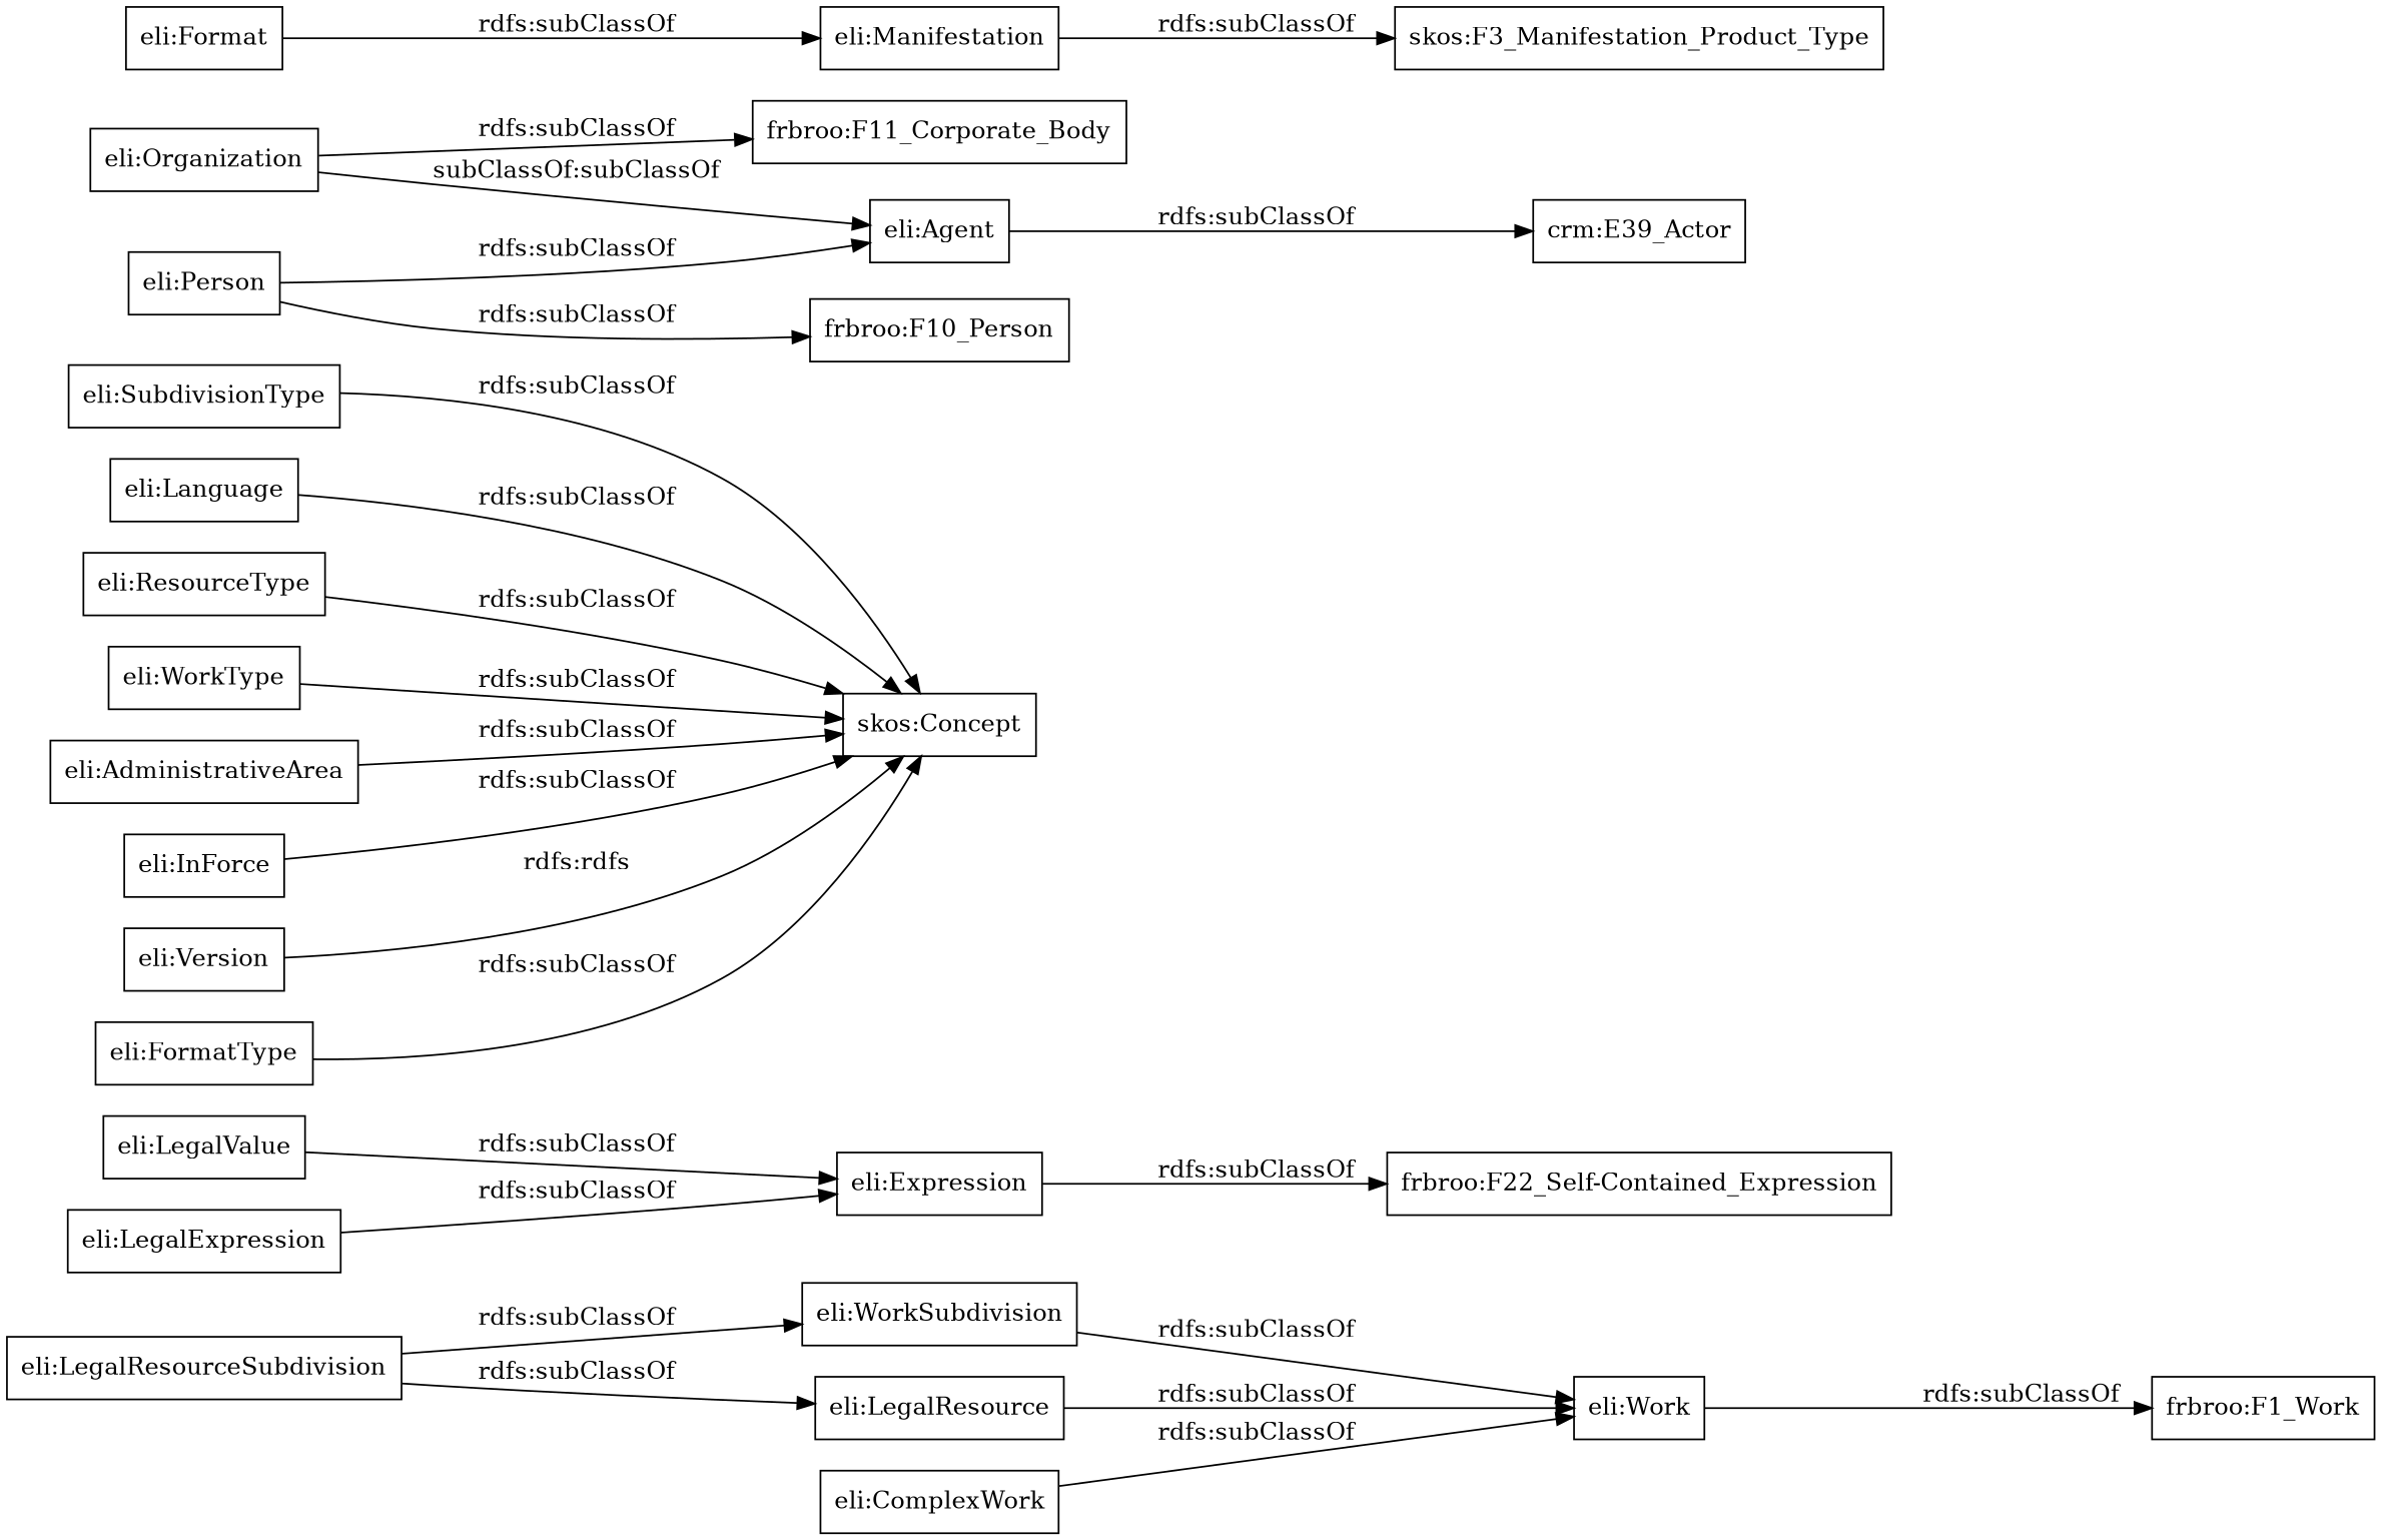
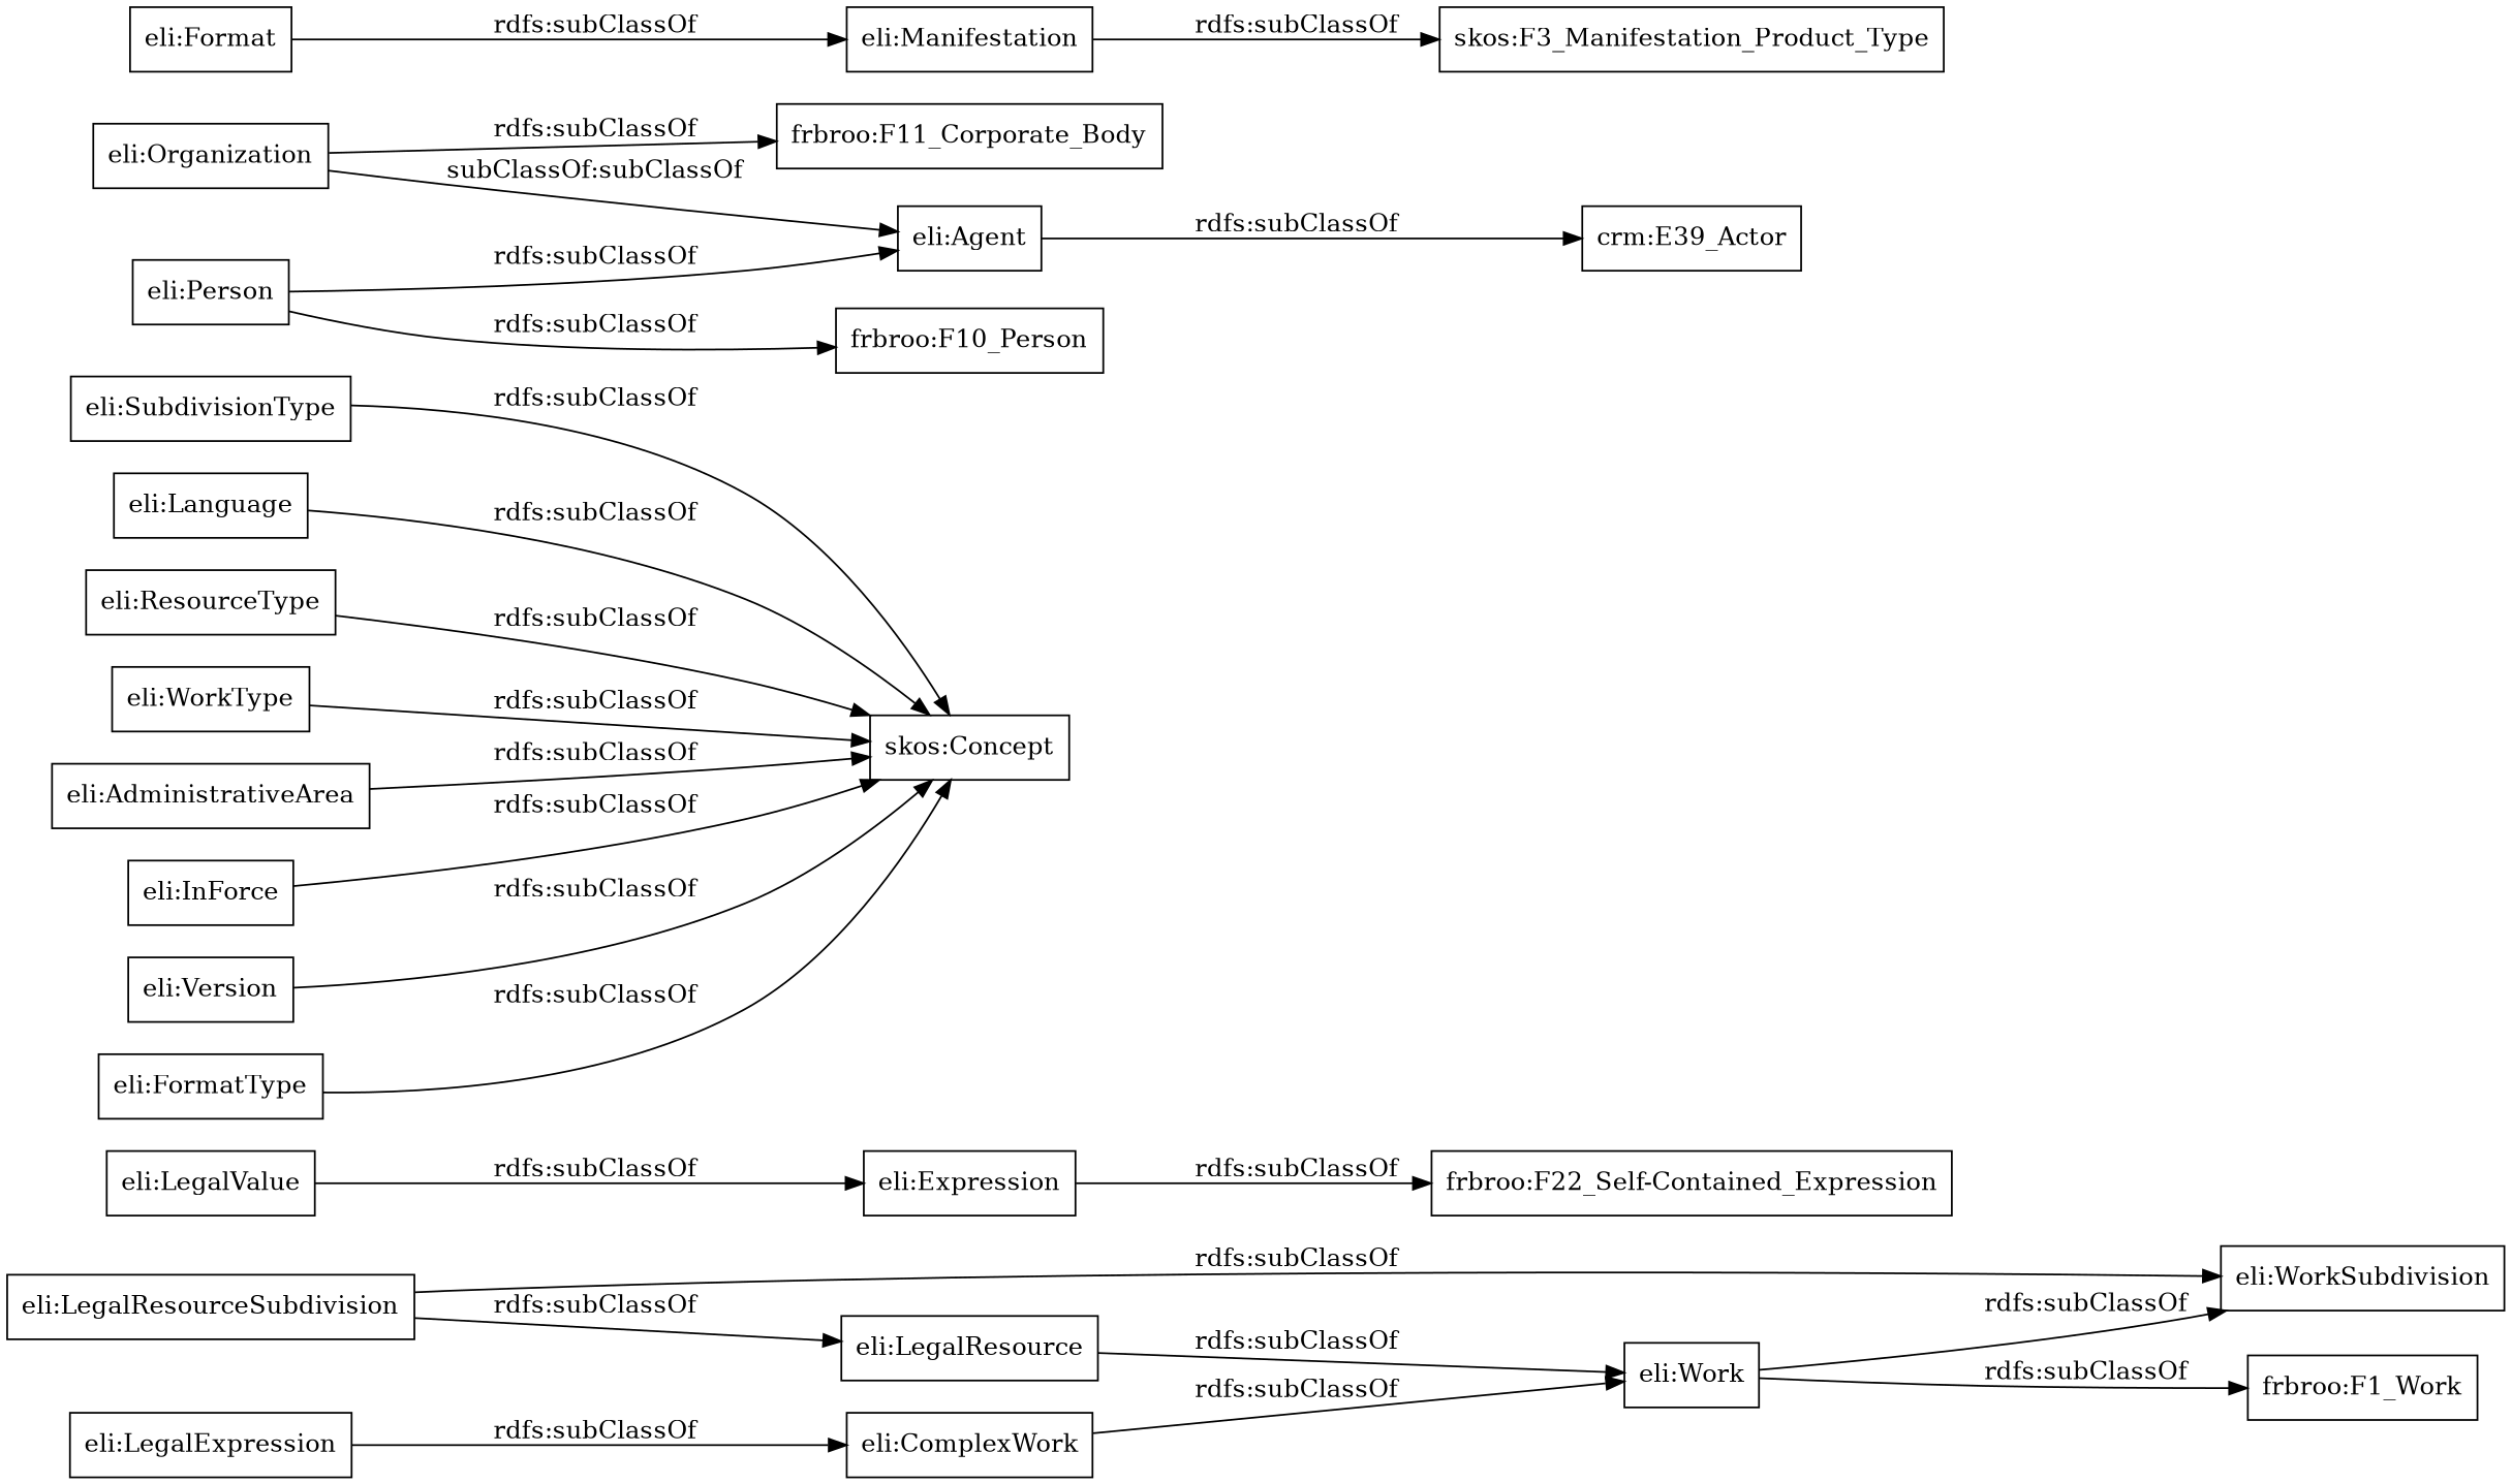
  digraph {
    rankdir=LR
    node [color=black shape=rectangle]
    "eli:LegalResourceSubdivision"
    "eli:WorkSubdivision"
    "eli:LegalResource"
    "eli:Work"
    "eli:LegalValue"
    "eli:Expression"
    "frbroo:F22_Self-Contained_Expression"
    "eli:SubdivisionType"
    "skos:Concept"
    "eli:Language"
    "eli:ResourceType"
    "frbroo:F1_Work"
    "eli:Organization"
    "frbroo:F11_Corporate_Body"
    "eli:Agent"
    "crm:E39_Actor"
    "eli:ComplexWork"
    n18 [label="skos:F3_Manifestation_Product_Type"]
    "eli:Manifestation"
    "eli:WorkType"
    "eli:Person"
    "frbroo:F10_Person"
    "eli:Format"
    "eli:AdministrativeArea"
    "eli:LegalExpression"
    "eli:InForce"
    "eli:Version"
    "eli:FormatType"
    "eli:LegalResourceSubdivision" -> "eli:WorkSubdivision" [label="rdfs:subClassOf"]
    "eli:LegalResourceSubdivision" -> "eli:LegalResource" [label="rdfs:subClassOf"]
-   "eli:WorkSubdivision" -> "eli:Work" [label="rdfs:subClassOf"]
+   "eli:Work" -> "eli:WorkSubdivision" [label="rdfs:subClassOf"]
    "eli:LegalResource" -> "eli:Work" [label="rdfs:subClassOf"]
    "eli:Work" -> "frbroo:F1_Work" [label="rdfs:subClassOf"]
    "eli:LegalValue" -> "eli:Expression" [label="rdfs:subClassOf"]
    "eli:Expression" -> "frbroo:F22_Self-Contained_Expression" [label="rdfs:subClassOf"]
    "eli:SubdivisionType" -> "skos:Concept" [label="rdfs:subClassOf"]
    "eli:Language" -> "skos:Concept" [label="rdfs:subClassOf"]
    "eli:ResourceType" -> "skos:Concept" [label="rdfs:subClassOf"]
    "eli:Organization" -> "frbroo:F11_Corporate_Body" [label="rdfs:subClassOf"]
    "eli:Organization" -> "eli:Agent" [label="subClassOf:subClassOf"]
    "eli:Agent" -> "crm:E39_Actor" [label="rdfs:subClassOf"]
    "eli:ComplexWork" -> "eli:Work" [label="rdfs:subClassOf"]
    "eli:Manifestation" -> n18 [label="rdfs:subClassOf"]
    "eli:WorkType" -> "skos:Concept" [label="rdfs:subClassOf"]
    "eli:Person" -> "eli:Agent" [label="rdfs:subClassOf"]
    "eli:Person" -> "frbroo:F10_Person" [label="rdfs:subClassOf"]
    "eli:Format" -> "eli:Manifestation" [label="rdfs:subClassOf"]
    "eli:AdministrativeArea" -> "skos:Concept" [label="rdfs:subClassOf"]
-   "eli:LegalExpression" -> "eli:Expression" [label="rdfs:subClassOf"]
+   "eli:LegalExpression" -> "eli:ComplexWork" [label="rdfs:subClassOf"]
    "eli:InForce" -> "skos:Concept" [label="rdfs:subClassOf"]
-   "eli:Version" -> "skos:Concept" [label="rdfs:rdfs"]
+   "eli:Version" -> "skos:Concept" [label="rdfs:subClassOf"]
    "eli:FormatType" -> "skos:Concept" [label="rdfs:subClassOf"]
  }
